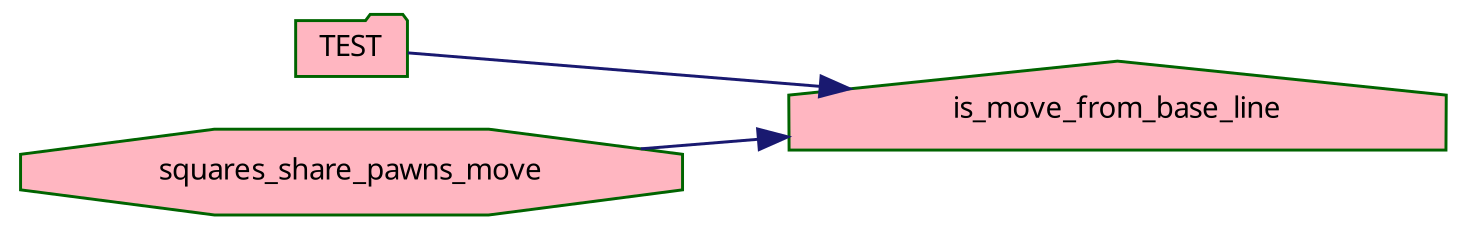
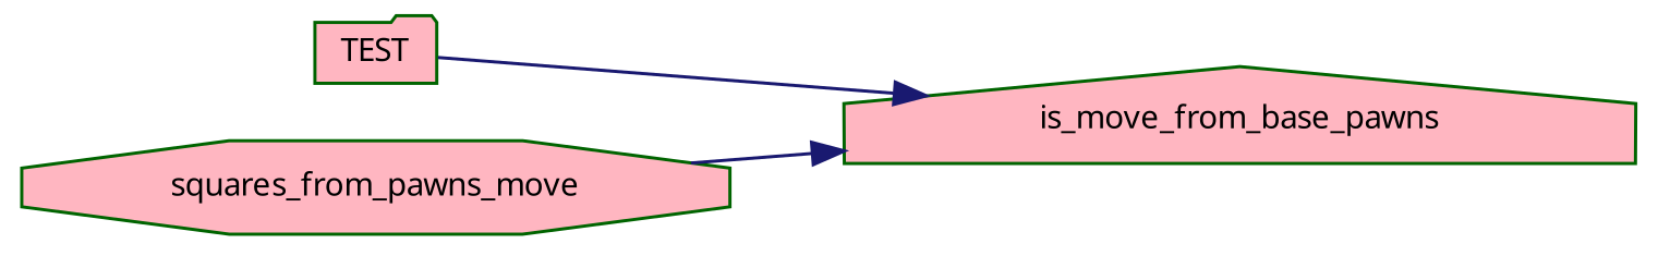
  digraph {
    rankdir=LR
    node [color=darkgreen fillcolor=lightpink fontname="FreeSans.ttf" fontsize=10 style=filled]
    edge [color=midnightblue fontname="FreeSans.ttf" fontsize=10 labelfontname="FreeSans.ttf" labelfontsize=10 style=solid]
    n1 [fontcolor=black height=0.2 label=TEST shape=folder width=0.4]
-   n2 [height=0.2 label=is_move_from_base_line shape=house width=0.4]
-   n3 [height=0.2 label=squares_share_pawns_move shape=octagon width=0.4]
+   n2 [height=0.2 label=is_move_from_base_pawns shape=house width=0.4]
+   n3 [height=0.2 label=squares_from_pawns_move shape=octagon width=0.4]
    n1 -> n2
    n3 -> n2
  }
